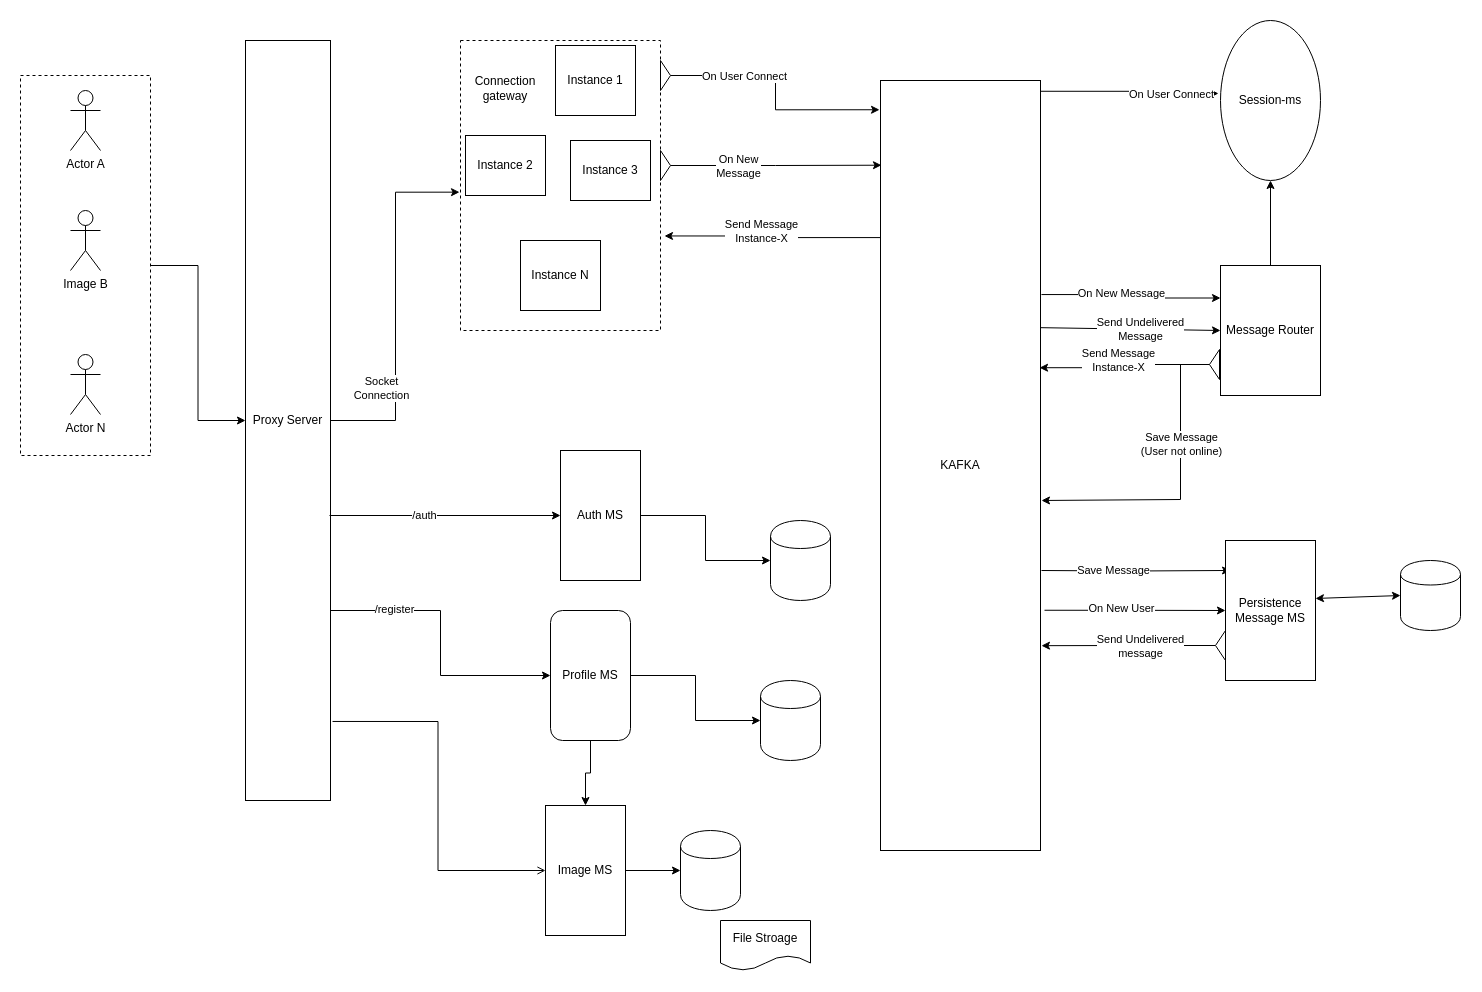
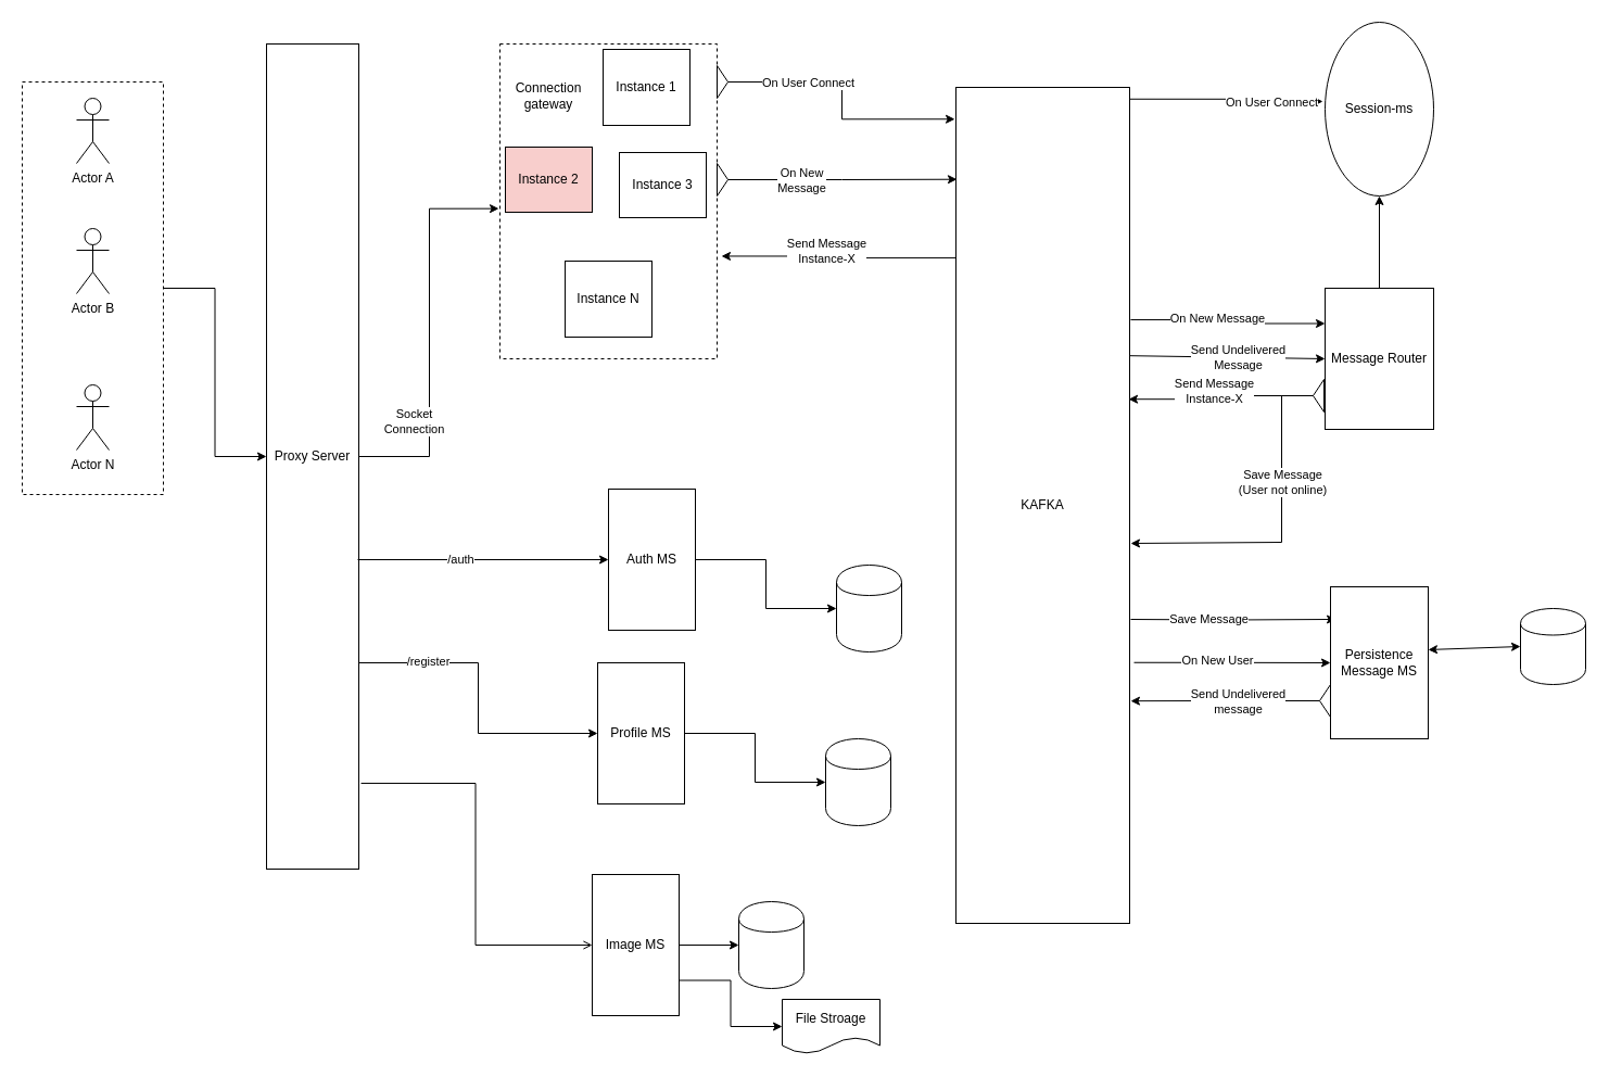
  <mxCell id="0" />
  <mxCell id="1" parent="0" />
  <mxCell id="2" value="" style="rounded=0;whiteSpace=wrap;html=1;fillColor=none;dashed=1;" vertex="1" parent="1"><mxGeometry x="460" y="40" width="200" height="290" as="geometry" /></mxCell>
  <mxCell id="3" style="edgeStyle=orthogonalEdgeStyle;rounded=0;orthogonalLoop=1;jettySize=auto;html=1;exitX=1;exitY=0.014;exitDx=0;exitDy=0;entryX=-0.02;entryY=0.456;entryDx=0;entryDy=0;entryPerimeter=0;exitPerimeter=0;" edge="1" parent="1" source="13" target="18"><mxGeometry relative="1" as="geometry" /></mxCell>
  <mxCell id="4" value="On User Connect" style="edgeLabel;html=1;align=center;verticalAlign=middle;resizable=0;points=[];" vertex="1" connectable="0" parent="3"><mxGeometry x="0.476" y="-1" relative="1" as="geometry"><mxPoint as="offset" /></mxGeometry></mxCell>
  <mxCell id="5" style="edgeStyle=orthogonalEdgeStyle;rounded=0;orthogonalLoop=1;jettySize=auto;html=1;entryX=1.02;entryY=0.674;entryDx=0;entryDy=0;entryPerimeter=0;exitX=0;exitY=0.204;exitDx=0;exitDy=0;exitPerimeter=0;" edge="1" parent="1" source="13" target="2"><mxGeometry relative="1" as="geometry"><mxPoint x="870" y="235" as="sourcePoint" /></mxGeometry></mxCell>
  <mxCell id="6" value="Send Message&lt;br&gt;Instance-X" style="edgeLabel;html=1;align=center;verticalAlign=middle;resizable=0;points=[];" vertex="1" connectable="0" parent="5"><mxGeometry x="-0.472" y="3" relative="1" as="geometry"><mxPoint x="-63" y="-10.09" as="offset" /></mxGeometry></mxCell>
  <mxCell id="7" style="edgeStyle=orthogonalEdgeStyle;rounded=0;orthogonalLoop=1;jettySize=auto;html=1;entryX=0;entryY=0.25;entryDx=0;entryDy=0;exitX=1.006;exitY=0.278;exitDx=0;exitDy=0;exitPerimeter=0;" edge="1" parent="1" source="13" target="29"><mxGeometry relative="1" as="geometry" /></mxCell>
  <mxCell id="8" value="On New Message" style="edgeLabel;html=1;align=center;verticalAlign=middle;resizable=0;points=[];" vertex="1" connectable="0" parent="7"><mxGeometry x="-0.122" y="2" relative="1" as="geometry"><mxPoint as="offset" /></mxGeometry></mxCell>
  <mxCell id="9" style="edgeStyle=orthogonalEdgeStyle;rounded=0;orthogonalLoop=1;jettySize=auto;html=1;entryX=0.056;entryY=0.214;entryDx=0;entryDy=0;entryPerimeter=0;" edge="1" parent="1" target="33"><mxGeometry relative="1" as="geometry"><mxPoint x="1041" y="570" as="sourcePoint" /><mxPoint x="1220" y="570" as="targetPoint" /></mxGeometry></mxCell>
  <mxCell id="10" value="Save Message" style="edgeLabel;html=1;align=center;verticalAlign=middle;resizable=0;points=[];" vertex="1" connectable="0" parent="9"><mxGeometry x="-0.247" y="1" relative="1" as="geometry"><mxPoint as="offset" /></mxGeometry></mxCell>
  <mxCell id="11" style="edgeStyle=orthogonalEdgeStyle;rounded=0;orthogonalLoop=1;jettySize=auto;html=1;exitX=1.025;exitY=0.688;exitDx=0;exitDy=0;entryX=0;entryY=0.5;entryDx=0;entryDy=0;exitPerimeter=0;" edge="1" parent="1" source="13" target="33"><mxGeometry relative="1" as="geometry"><mxPoint x="1220" y="658" as="targetPoint" /></mxGeometry></mxCell>
  <mxCell id="12" value="On New User" style="edgeLabel;html=1;align=center;verticalAlign=middle;resizable=0;points=[];" vertex="1" connectable="0" parent="11"><mxGeometry x="-0.008" y="13" relative="1" as="geometry"><mxPoint x="-13" y="10" as="offset" /></mxGeometry></mxCell>
  <mxCell id="13" value="KAFKA" style="rounded=0;whiteSpace=wrap;html=1;" vertex="1" parent="1"><mxGeometry x="880" y="80" width="160" height="770" as="geometry" /></mxCell>
  <mxCell id="14" style="edgeStyle=orthogonalEdgeStyle;rounded=0;orthogonalLoop=1;jettySize=auto;html=1;entryX=-0.006;entryY=0.038;entryDx=0;entryDy=0;exitX=1;exitY=0.5;exitDx=0;exitDy=0;entryPerimeter=0;" edge="1" parent="1" source="17" target="13"><mxGeometry relative="1" as="geometry" /></mxCell>
  <mxCell id="15" value="On User Connect" style="edgeLabel;html=1;align=center;verticalAlign=middle;resizable=0;points=[];" vertex="1" connectable="0" parent="14"><mxGeometry x="-0.4" relative="1" as="geometry"><mxPoint as="offset" /></mxGeometry></mxCell>
  <mxCell id="16" value="Instance 1" style="rounded=0;whiteSpace=wrap;html=1;" vertex="1" parent="1"><mxGeometry x="555" y="45" width="80" height="70" as="geometry" /></mxCell>
  <mxCell id="17" value="" style="triangle;whiteSpace=wrap;html=1;" vertex="1" parent="1"><mxGeometry x="660" y="60" width="10" height="30" as="geometry" /></mxCell>
  <mxCell id="18" value="Session-ms" style="ellipse;whiteSpace=wrap;html=1;" vertex="1" parent="1"><mxGeometry x="1220" y="20" width="100" height="160" as="geometry" /></mxCell>
  <mxCell id="19" value="Instance N" style="rounded=0;whiteSpace=wrap;html=1;" vertex="1" parent="1"><mxGeometry x="520" y="240" width="80" height="70" as="geometry" /></mxCell>
- <mxCell id="20" value="Instance 2" style="rounded=0;whiteSpace=wrap;html=1;" vertex="1" parent="1"><mxGeometry x="465" y="135" width="80" height="60" as="geometry" /></mxCell>
+ <mxCell id="20" value="Instance 2" style="rounded=0;whiteSpace=wrap;html=1;fillColor=#f8cecc;" vertex="1" parent="1"><mxGeometry x="465" y="135" width="80" height="60" as="geometry" /></mxCell>
  <mxCell id="21" value="Instance 3" style="rounded=0;whiteSpace=wrap;html=1;" vertex="1" parent="1"><mxGeometry x="570" y="140" width="80" height="60" as="geometry" /></mxCell>
  <mxCell id="22" value="Connection gateway" style="text;html=1;strokeColor=none;fillColor=none;align=center;verticalAlign=middle;whiteSpace=wrap;rounded=0;dashed=1;" vertex="1" parent="1"><mxGeometry x="470" y="66" width="70" height="44" as="geometry" /></mxCell>
  <mxCell id="23" style="edgeStyle=orthogonalEdgeStyle;rounded=0;orthogonalLoop=1;jettySize=auto;html=1;entryX=0.006;entryY=0.11;entryDx=0;entryDy=0;entryPerimeter=0;" edge="1" parent="1" source="25" target="13"><mxGeometry relative="1" as="geometry" /></mxCell>
  <mxCell id="24" value="On New &lt;br&gt;Message" style="edgeLabel;html=1;align=center;verticalAlign=middle;resizable=0;points=[];" vertex="1" connectable="0" parent="23"><mxGeometry x="-0.366" relative="1" as="geometry"><mxPoint as="offset" /></mxGeometry></mxCell>
  <mxCell id="25" value="" style="triangle;whiteSpace=wrap;html=1;" vertex="1" parent="1"><mxGeometry x="660" y="150" width="10" height="30" as="geometry" /></mxCell>
  <mxCell id="26" style="edgeStyle=orthogonalEdgeStyle;rounded=0;orthogonalLoop=1;jettySize=auto;html=1;entryX=0.994;entryY=0.373;entryDx=0;entryDy=0;entryPerimeter=0;exitX=1;exitY=0.5;exitDx=0;exitDy=0;" edge="1" parent="1" source="32" target="13"><mxGeometry relative="1" as="geometry"><mxPoint x="1200" y="363" as="sourcePoint" /></mxGeometry></mxCell>
  <mxCell id="27" value="Send Message &lt;br&gt;Instance-X" style="edgeLabel;html=1;align=center;verticalAlign=middle;resizable=0;points=[];" vertex="1" connectable="0" parent="26"><mxGeometry x="0.399" y="1" relative="1" as="geometry"><mxPoint x="26" y="-9" as="offset" /></mxGeometry></mxCell>
  <mxCell id="28" style="edgeStyle=orthogonalEdgeStyle;rounded=0;orthogonalLoop=1;jettySize=auto;html=1;entryX=0.5;entryY=1;entryDx=0;entryDy=0;" edge="1" parent="1" source="29" target="18"><mxGeometry relative="1" as="geometry" /></mxCell>
  <mxCell id="29" value="Message Router" style="rounded=0;whiteSpace=wrap;html=1;fillColor=#ffffff;" vertex="1" parent="1"><mxGeometry x="1220" y="265" width="100" height="130" as="geometry" /></mxCell>
  <mxCell id="30" style="edgeStyle=orthogonalEdgeStyle;rounded=0;orthogonalLoop=1;jettySize=auto;html=1;exitX=1;exitY=0.5;exitDx=0;exitDy=0;" edge="1" parent="1" source="32"><mxGeometry relative="1" as="geometry"><mxPoint x="1041" y="500" as="targetPoint" /><Array as="points"><mxPoint x="1180" y="364" /><mxPoint x="1180" y="499" /></Array></mxGeometry></mxCell>
  <mxCell id="31" value="Save Message&lt;br&gt;(User not online)" style="edgeLabel;html=1;align=center;verticalAlign=middle;resizable=0;points=[];" vertex="1" connectable="0" parent="30"><mxGeometry x="-0.287" relative="1" as="geometry"><mxPoint as="offset" /></mxGeometry></mxCell>
  <mxCell id="32" value="" style="triangle;whiteSpace=wrap;html=1;direction=west;" vertex="1" parent="1"><mxGeometry x="1209" y="349" width="10" height="30" as="geometry" /></mxCell>
  <mxCell id="33" value="Persistence Message MS" style="rounded=0;whiteSpace=wrap;html=1;fillColor=#ffffff;" vertex="1" parent="1"><mxGeometry x="1225" y="540" width="90" height="140" as="geometry" /></mxCell>
  <mxCell id="34" value="" style="shape=cylinder;whiteSpace=wrap;html=1;boundedLbl=1;backgroundOutline=1;fillColor=#ffffff;" vertex="1" parent="1"><mxGeometry x="1400" y="560" width="60" height="70" as="geometry" /></mxCell>
  <mxCell id="35" value="" style="edgeStyle=orthogonalEdgeStyle;rounded=0;orthogonalLoop=1;jettySize=auto;html=1;entryX=1.006;entryY=0.734;entryDx=0;entryDy=0;entryPerimeter=0;" edge="1" parent="1" source="37" target="13"><mxGeometry relative="1" as="geometry"><mxPoint x="1135" y="645" as="targetPoint" /></mxGeometry></mxCell>
  <mxCell id="36" value="Send Undelivered &lt;br&gt;message" style="edgeLabel;html=1;align=center;verticalAlign=middle;resizable=0;points=[];" vertex="1" connectable="0" parent="35"><mxGeometry x="0.316" relative="1" as="geometry"><mxPoint x="39.47" y="-0.19" as="offset" /></mxGeometry></mxCell>
  <mxCell id="37" value="" style="triangle;whiteSpace=wrap;html=1;direction=west;" vertex="1" parent="1"><mxGeometry x="1215" y="630" width="10" height="30" as="geometry" /></mxCell>
  <mxCell id="38" value="" style="endArrow=classic;startArrow=classic;html=1;entryX=0;entryY=0.5;entryDx=0;entryDy=0;exitX=1;exitY=0.414;exitDx=0;exitDy=0;exitPerimeter=0;" edge="1" parent="1" source="33" target="34"><mxGeometry width="50" height="50" relative="1" as="geometry"><mxPoint x="1315" y="610" as="sourcePoint" /><mxPoint x="1365" y="560" as="targetPoint" /></mxGeometry></mxCell>
  <mxCell id="39" style="edgeStyle=orthogonalEdgeStyle;rounded=0;orthogonalLoop=1;jettySize=auto;html=1;entryX=-0.005;entryY=0.523;entryDx=0;entryDy=0;entryPerimeter=0;" edge="1" parent="1" source="44" target="2"><mxGeometry relative="1" as="geometry" /></mxCell>
  <mxCell id="40" value="Socket &lt;br&gt;Connection" style="edgeLabel;html=1;align=center;verticalAlign=middle;resizable=0;points=[];" vertex="1" connectable="0" parent="39"><mxGeometry x="-0.45" y="15" relative="1" as="geometry"><mxPoint as="offset" /></mxGeometry></mxCell>
  <mxCell id="41" style="edgeStyle=orthogonalEdgeStyle;rounded=0;orthogonalLoop=1;jettySize=auto;html=1;exitX=1;exitY=0.75;exitDx=0;exitDy=0;" edge="1" parent="1" source="44" target="54"><mxGeometry relative="1" as="geometry" /></mxCell>
  <mxCell id="42" value="/register" style="edgeLabel;html=1;align=center;verticalAlign=middle;resizable=0;points=[];" vertex="1" connectable="0" parent="41"><mxGeometry x="-0.557" y="3" relative="1" as="geometry"><mxPoint y="1" as="offset" /></mxGeometry></mxCell>
  <mxCell id="43" style="edgeStyle=orthogonalEdgeStyle;rounded=0;orthogonalLoop=1;jettySize=auto;html=1;exitX=1.024;exitY=0.896;exitDx=0;exitDy=0;entryX=0;entryY=0.5;entryDx=0;entryDy=0;exitPerimeter=0;endArrow=open;" edge="1" parent="1" source="44" target="63"><mxGeometry relative="1" as="geometry" /></mxCell>
  <mxCell id="44" value="Proxy Server" style="rounded=0;whiteSpace=wrap;html=1;fillColor=#ffffff;" vertex="1" parent="1"><mxGeometry x="245" y="40" width="85" height="760" as="geometry" /></mxCell>
  <mxCell id="45" style="edgeStyle=orthogonalEdgeStyle;rounded=0;orthogonalLoop=1;jettySize=auto;html=1;" edge="1" parent="1" source="46" target="44"><mxGeometry relative="1" as="geometry" /></mxCell>
  <mxCell id="46" value="" style="rounded=0;whiteSpace=wrap;html=1;fillColor=none;dashed=1;" vertex="1" parent="1"><mxGeometry x="20" y="75" width="130" height="380" as="geometry" /></mxCell>
- <mxCell id="47" value="Image B" style="shape=umlActor;verticalLabelPosition=bottom;labelBackgroundColor=#ffffff;verticalAlign=top;html=1;outlineConnect=0;fillColor=#ffffff;" vertex="1" parent="1"><mxGeometry x="70" y="210" width="30" height="60" as="geometry" /></mxCell>
+ <mxCell id="47" value="Actor B" style="shape=umlActor;verticalLabelPosition=bottom;labelBackgroundColor=#ffffff;verticalAlign=top;html=1;outlineConnect=0;fillColor=#ffffff;" vertex="1" parent="1"><mxGeometry x="70" y="210" width="30" height="60" as="geometry" /></mxCell>
  <mxCell id="48" value="Actor A" style="shape=umlActor;verticalLabelPosition=bottom;labelBackgroundColor=#ffffff;verticalAlign=top;html=1;outlineConnect=0;fillColor=#ffffff;" vertex="1" parent="1"><mxGeometry x="70" y="90" width="30" height="60" as="geometry" /></mxCell>
  <mxCell id="49" value="Actor N" style="shape=umlActor;verticalLabelPosition=bottom;labelBackgroundColor=#ffffff;verticalAlign=top;html=1;outlineConnect=0;fillColor=#ffffff;" vertex="1" parent="1"><mxGeometry x="70" y="354" width="30" height="60" as="geometry" /></mxCell>
  <mxCell id="50" value="" style="endArrow=classic;html=1;exitX=1;exitY=0.321;exitDx=0;exitDy=0;exitPerimeter=0;entryX=0;entryY=0.5;entryDx=0;entryDy=0;" edge="1" parent="1" source="13" target="29"><mxGeometry width="50" height="50" relative="1" as="geometry"><mxPoint x="1060" y="330" as="sourcePoint" /><mxPoint x="1110" y="280" as="targetPoint" /></mxGeometry></mxCell>
  <mxCell id="51" value="Send Undelivered &lt;br&gt;Message" style="edgeLabel;html=1;align=center;verticalAlign=middle;resizable=0;points=[];" vertex="1" connectable="0" parent="50"><mxGeometry x="-0.522" y="-1" relative="1" as="geometry"><mxPoint x="57.02" as="offset" /></mxGeometry></mxCell>
  <mxCell id="52" style="edgeStyle=orthogonalEdgeStyle;rounded=0;orthogonalLoop=1;jettySize=auto;html=1;entryX=0;entryY=0.5;entryDx=0;entryDy=0;" edge="1" parent="1" source="54" target="55"><mxGeometry relative="1" as="geometry" /></mxCell>
- <mxCell id="53" style="edgeStyle=orthogonalEdgeStyle;rounded=0;orthogonalLoop=1;jettySize=auto;html=1;entryX=0.5;entryY=0;entryDx=0;entryDy=0;" edge="1" parent="1" source="54" target="63"><mxGeometry relative="1" as="geometry" /></mxCell>
- <mxCell id="54" value="Profile MS" style="whiteSpace=wrap;html=1;fillColor=#ffffff;rounded=1;" vertex="1" parent="1"><mxGeometry x="550" y="610" width="80" height="130" as="geometry" /></mxCell>
+ <mxCell id="54" value="Profile MS" style="rounded=0;whiteSpace=wrap;html=1;fillColor=#ffffff;" vertex="1" parent="1"><mxGeometry x="550" y="610" width="80" height="130" as="geometry" /></mxCell>
  <mxCell id="55" value="" style="shape=cylinder;whiteSpace=wrap;html=1;boundedLbl=1;backgroundOutline=1;fillColor=#ffffff;" vertex="1" parent="1"><mxGeometry x="760" y="680" width="60" height="80" as="geometry" /></mxCell>
  <mxCell id="56" style="edgeStyle=orthogonalEdgeStyle;rounded=0;orthogonalLoop=1;jettySize=auto;html=1;entryX=0;entryY=0.5;entryDx=0;entryDy=0;" edge="1" parent="1" source="57" target="58"><mxGeometry relative="1" as="geometry" /></mxCell>
  <mxCell id="57" value="Auth MS" style="rounded=0;whiteSpace=wrap;html=1;fillColor=#ffffff;" vertex="1" parent="1"><mxGeometry x="560" y="450" width="80" height="130" as="geometry" /></mxCell>
  <mxCell id="58" value="" style="shape=cylinder;whiteSpace=wrap;html=1;boundedLbl=1;backgroundOutline=1;fillColor=#ffffff;" vertex="1" parent="1"><mxGeometry x="770" y="520" width="60" height="80" as="geometry" /></mxCell>
  <mxCell id="59" value="" style="endArrow=classic;html=1;entryX=0;entryY=0.5;entryDx=0;entryDy=0;" edge="1" parent="1" target="57"><mxGeometry width="50" height="50" relative="1" as="geometry"><mxPoint x="329" y="515" as="sourcePoint" /><mxPoint x="420" y="480" as="targetPoint" /></mxGeometry></mxCell>
  <mxCell id="60" value="/auth" style="edgeLabel;html=1;align=center;verticalAlign=middle;resizable=0;points=[];" vertex="1" connectable="0" parent="59"><mxGeometry x="-0.19" y="1" relative="1" as="geometry"><mxPoint as="offset" /></mxGeometry></mxCell>
  <mxCell id="61" style="edgeStyle=orthogonalEdgeStyle;rounded=0;orthogonalLoop=1;jettySize=auto;html=1;entryX=0;entryY=0.5;entryDx=0;entryDy=0;" edge="1" parent="1" source="63" target="64"><mxGeometry relative="1" as="geometry" /></mxCell>
+ <mxCell id="62" style="edgeStyle=orthogonalEdgeStyle;rounded=0;orthogonalLoop=1;jettySize=auto;html=1;exitX=1;exitY=0.75;exitDx=0;exitDy=0;entryX=0;entryY=0.5;entryDx=0;entryDy=0;" edge="1" parent="1" source="63" target="65"><mxGeometry relative="1" as="geometry" /></mxCell>
  <mxCell id="63" value="Image MS" style="rounded=0;whiteSpace=wrap;html=1;fillColor=#ffffff;" vertex="1" parent="1"><mxGeometry x="545" y="805" width="80" height="130" as="geometry" /></mxCell>
  <mxCell id="64" value="" style="shape=cylinder;whiteSpace=wrap;html=1;boundedLbl=1;backgroundOutline=1;fillColor=#ffffff;" vertex="1" parent="1"><mxGeometry x="680" y="830" width="60" height="80" as="geometry" /></mxCell>
  <mxCell id="65" value="File Stroage" style="shape=document;whiteSpace=wrap;html=1;boundedLbl=1;fillColor=#ffffff;" vertex="1" parent="1"><mxGeometry x="720" y="920" width="90" height="50" as="geometry" /></mxCell>
